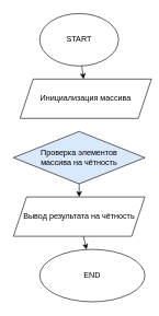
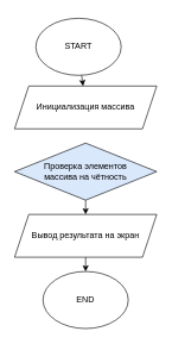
  <mxCell id="0" />
  <mxCell id="1" parent="0" />
  <mxCell id="2" value="" style="edgeStyle=none;html=1;" edge="1" parent="1" source="3" target="4"><mxGeometry relative="1" as="geometry" /></mxCell>
- <mxCell id="3" value="START" style="ellipse;whiteSpace=wrap;html=1;" vertex="1" parent="1"><mxGeometry x="60" y="20" width="120" height="80" as="geometry" /></mxCell>
- <mxCell id="4" value="Инициализация массива" style="shape=parallelogram;perimeter=parallelogramPerimeter;whiteSpace=wrap;html=1;fixedSize=1;" vertex="1" parent="1"><mxGeometry x="30" y="120" width="200" height="60" as="geometry" /></mxCell>
+ <mxCell id="3" value="START" style="ellipse;whiteSpace=wrap;html=1;" vertex="1" parent="1"><mxGeometry x="50" y="25" width="120" height="80" as="geometry" /></mxCell>
+ <mxCell id="4" value="Инициализация массива" style="shape=parallelogram;perimeter=parallelogramPerimeter;whiteSpace=wrap;html=1;fixedSize=1;" vertex="1" parent="1"><mxGeometry x="20" y="120" width="200" height="60" as="geometry" /></mxCell>
  <mxCell id="5" value="" style="edgeStyle=none;html=1;" edge="1" parent="1" source="6" target="8"><mxGeometry relative="1" as="geometry" /></mxCell>
  <mxCell id="6" value="Проверка элементов &lt;br&gt;массива на чётность" style="rhombus;whiteSpace=wrap;html=1;fillColor=#dae8fc;" vertex="1" parent="1"><mxGeometry x="20" y="200" width="200" height="80" as="geometry" /></mxCell>
  <mxCell id="7" value="" style="edgeStyle=none;html=1;" edge="1" parent="1" source="8" target="9"><mxGeometry relative="1" as="geometry" /></mxCell>
- <mxCell id="8" value="Вывод результата на чётность" style="shape=parallelogram;perimeter=parallelogramPerimeter;whiteSpace=wrap;html=1;fixedSize=1;" vertex="1" parent="1"><mxGeometry x="20" y="300" width="200" height="60" as="geometry" /></mxCell>
- <mxCell id="9" value="END" style="ellipse;whiteSpace=wrap;html=1;" vertex="1" parent="1"><mxGeometry x="60" y="380" width="160" height="80" as="geometry" /></mxCell>
+ <mxCell id="8" value="Вывод результата на экран" style="shape=parallelogram;perimeter=parallelogramPerimeter;whiteSpace=wrap;html=1;fixedSize=1;" vertex="1" parent="1"><mxGeometry x="20" y="300" width="200" height="60" as="geometry" /></mxCell>
+ <mxCell id="9" value="END" style="ellipse;whiteSpace=wrap;html=1;" vertex="1" parent="1"><mxGeometry x="60" y="380" width="120" height="80" as="geometry" /></mxCell>
